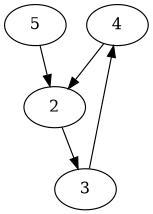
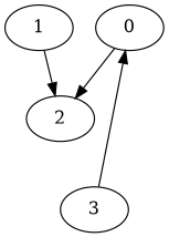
  digraph {
    edge [heightLimit=5 primaryType=mainStreet secondaryType=none village=Berlin weight=10]
-   0 [label=4]
+   0
    2
-   1 [label=5]
+   1
    3
    0 -> 2
-   2 -> 3 [weight=20]
    1 -> 2
    3 -> 0 [primaryType=sideStreet weight=20]
  }
